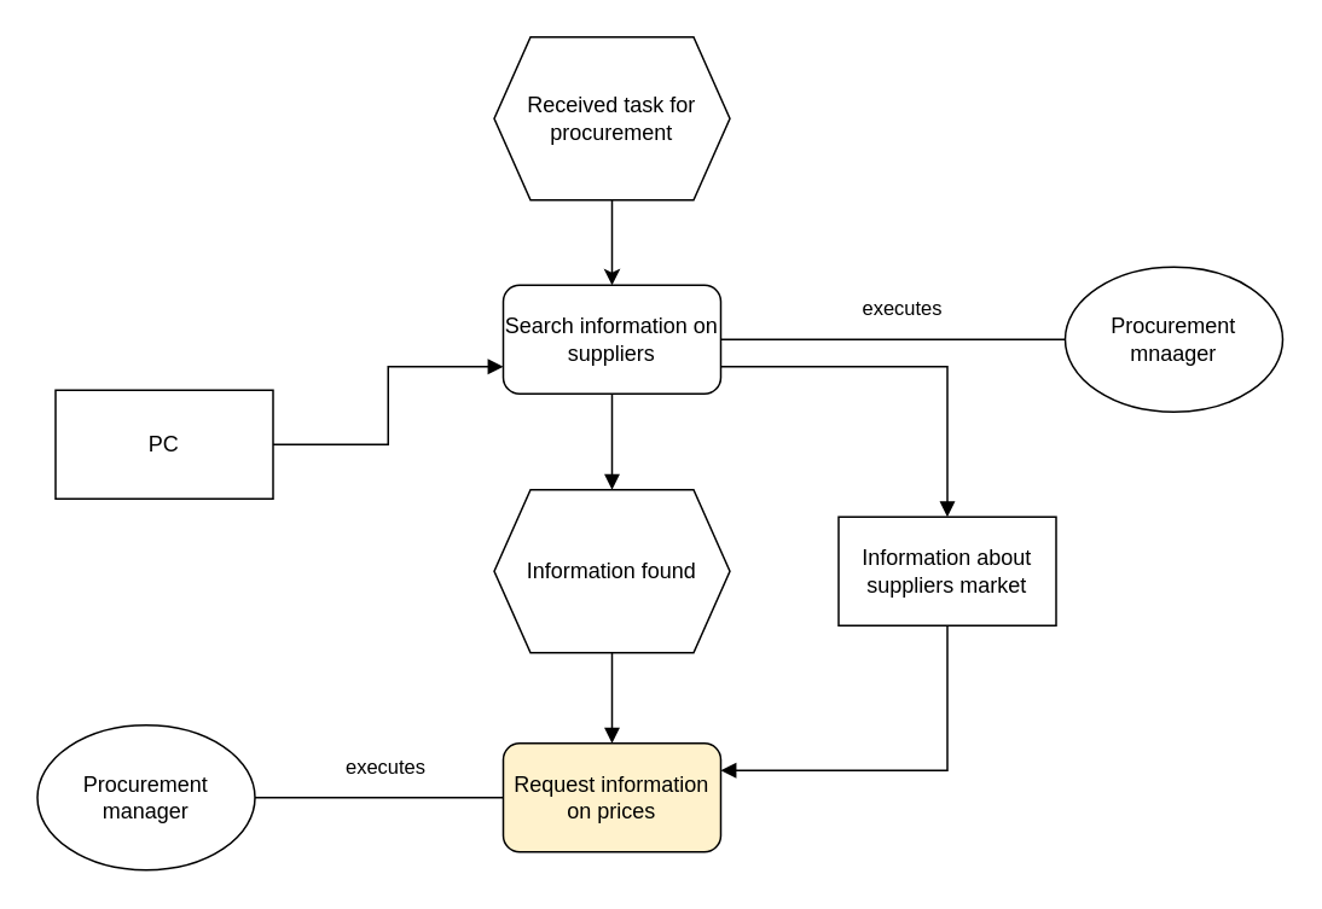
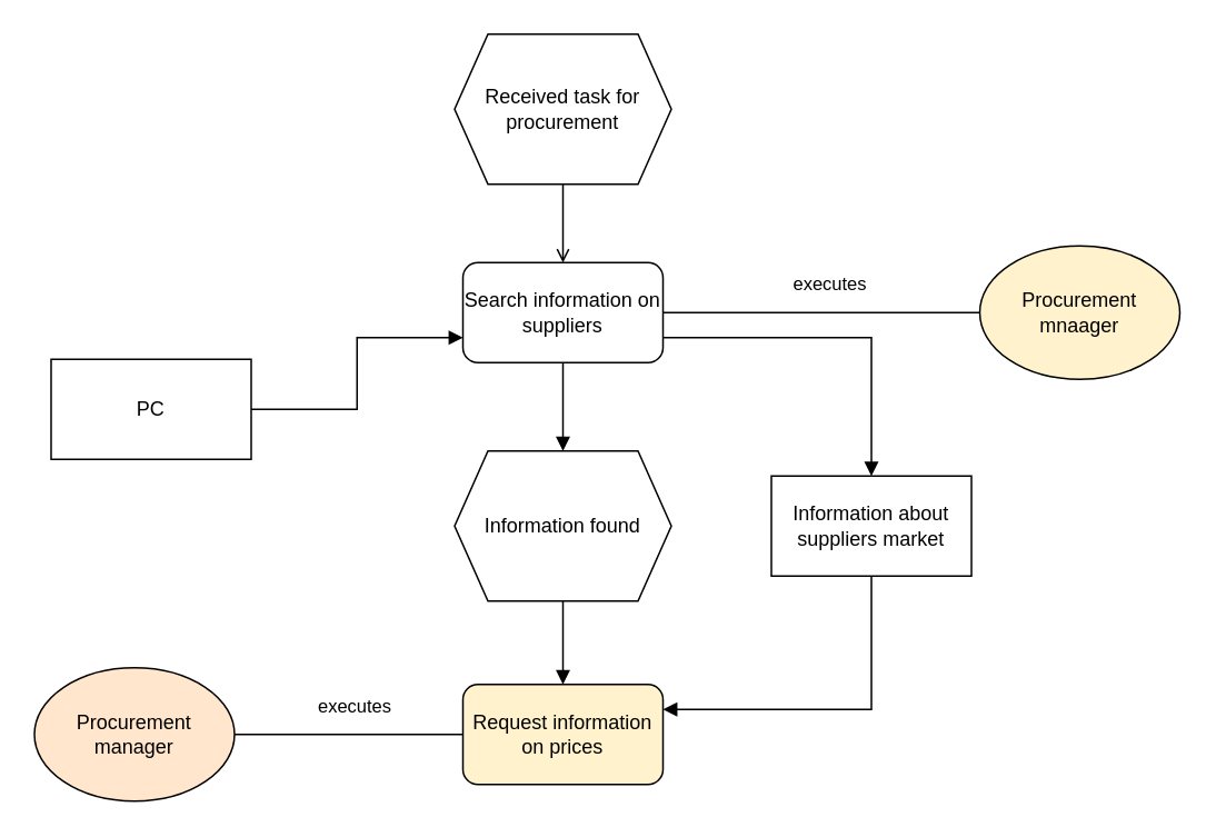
  <mxCell id="0" />
  <mxCell id="1" parent="0" />
- <mxCell id="2" style="edgeStyle=orthogonalEdgeStyle;rounded=0;orthogonalLoop=1;jettySize=auto;html=1;exitX=0.5;exitY=1;exitDx=0;exitDy=0;entryX=0.5;entryY=0;entryDx=0;entryDy=0;" parent="1" source="3" target="7" edge="1"><mxGeometry relative="1" as="geometry" /></mxCell>
+ <mxCell id="2" style="edgeStyle=orthogonalEdgeStyle;rounded=0;orthogonalLoop=1;jettySize=auto;html=1;exitX=0.5;exitY=1;exitDx=0;exitDy=0;entryX=0.5;entryY=0;entryDx=0;entryDy=0;endArrow=open;" parent="1" source="3" target="7" edge="1"><mxGeometry relative="1" as="geometry" /></mxCell>
  <mxCell id="3" value="Received task for procurement" style="shape=hexagon;perimeter=hexagonPerimeter2;whiteSpace=wrap;html=1;fixedSize=1;spacingRight=4;spacingLeft=4;spacing=2;" parent="1" vertex="1"><mxGeometry x="272" y="20" width="130" height="90" as="geometry" /></mxCell>
  <mxCell id="4" value="executes" style="edgeStyle=orthogonalEdgeStyle;rounded=0;orthogonalLoop=1;jettySize=auto;html=1;exitX=1;exitY=0.5;exitDx=0;exitDy=0;entryX=0;entryY=0.5;entryDx=0;entryDy=0;endArrow=none;endFill=0;" parent="1" source="7" target="10" edge="1"><mxGeometry x="0.053" y="17" relative="1" as="geometry"><mxPoint as="offset" /></mxGeometry></mxCell>
  <mxCell id="5" style="edgeStyle=orthogonalEdgeStyle;rounded=0;orthogonalLoop=1;jettySize=auto;html=1;exitX=0.5;exitY=1;exitDx=0;exitDy=0;entryX=0.5;entryY=0;entryDx=0;entryDy=0;endArrow=block;endFill=1;" parent="1" source="7" target="12" edge="1"><mxGeometry relative="1" as="geometry" /></mxCell>
  <mxCell id="6" style="edgeStyle=orthogonalEdgeStyle;rounded=0;orthogonalLoop=1;jettySize=auto;html=1;exitX=1;exitY=0.75;exitDx=0;exitDy=0;entryX=0.5;entryY=0;entryDx=0;entryDy=0;endArrow=block;endFill=1;" parent="1" source="7" target="14" edge="1"><mxGeometry relative="1" as="geometry" /></mxCell>
  <mxCell id="7" value="Search information on suppliers" style="rounded=1;whiteSpace=wrap;html=1;" parent="1" vertex="1"><mxGeometry x="277" y="157" width="120" height="60" as="geometry" /></mxCell>
  <mxCell id="8" style="edgeStyle=orthogonalEdgeStyle;rounded=0;orthogonalLoop=1;jettySize=auto;html=1;exitX=1;exitY=0.5;exitDx=0;exitDy=0;entryX=0;entryY=0.75;entryDx=0;entryDy=0;endArrow=block;endFill=1;" parent="1" source="9" target="7" edge="1"><mxGeometry relative="1" as="geometry" /></mxCell>
  <mxCell id="9" value="PC" style="rounded=0;whiteSpace=wrap;html=1;" parent="1" vertex="1"><mxGeometry x="30" y="215" width="120" height="60" as="geometry" /></mxCell>
- <mxCell id="10" value="Procurement mnaager" style="ellipse;whiteSpace=wrap;html=1;" parent="1" vertex="1"><mxGeometry x="587" y="147" width="120" height="80" as="geometry" /></mxCell>
+ <mxCell id="10" value="Procurement mnaager" style="ellipse;whiteSpace=wrap;html=1;fillColor=#fff2cc;" parent="1" vertex="1"><mxGeometry x="587" y="147" width="120" height="80" as="geometry" /></mxCell>
  <mxCell id="11" style="edgeStyle=orthogonalEdgeStyle;rounded=0;orthogonalLoop=1;jettySize=auto;html=1;exitX=0.5;exitY=1;exitDx=0;exitDy=0;entryX=0.5;entryY=0;entryDx=0;entryDy=0;endArrow=block;endFill=1;" parent="1" source="12" target="15" edge="1"><mxGeometry relative="1" as="geometry" /></mxCell>
  <mxCell id="12" value="Information found" style="shape=hexagon;perimeter=hexagonPerimeter2;whiteSpace=wrap;html=1;fixedSize=1;spacingLeft=3;spacingRight=3;" parent="1" vertex="1"><mxGeometry x="272" y="270" width="130" height="90" as="geometry" /></mxCell>
  <mxCell id="13" style="edgeStyle=orthogonalEdgeStyle;rounded=0;orthogonalLoop=1;jettySize=auto;html=1;exitX=0.5;exitY=1;exitDx=0;exitDy=0;entryX=1;entryY=0.25;entryDx=0;entryDy=0;endArrow=block;endFill=1;" parent="1" source="14" target="15" edge="1"><mxGeometry relative="1" as="geometry" /></mxCell>
  <mxCell id="14" value="Information about suppliers market" style="rounded=0;whiteSpace=wrap;html=1;" parent="1" vertex="1"><mxGeometry x="462" y="285" width="120" height="60" as="geometry" /></mxCell>
  <mxCell id="15" value="Request information on prices" style="rounded=1;whiteSpace=wrap;html=1;fillColor=#fff2cc;" parent="1" vertex="1"><mxGeometry x="277" y="410" width="120" height="60" as="geometry" /></mxCell>
- <mxCell id="16" value="Procurement manager" style="ellipse;whiteSpace=wrap;html=1;" parent="1" vertex="1"><mxGeometry x="20" y="400" width="120" height="80" as="geometry" /></mxCell>
+ <mxCell id="16" value="Procurement manager" style="ellipse;whiteSpace=wrap;html=1;fillColor=#ffe6cc;" parent="1" vertex="1"><mxGeometry x="20" y="400" width="120" height="80" as="geometry" /></mxCell>
  <mxCell id="17" value="executes" style="edgeStyle=orthogonalEdgeStyle;rounded=0;orthogonalLoop=1;jettySize=auto;html=1;exitX=1;exitY=0.5;exitDx=0;exitDy=0;entryX=0;entryY=0.5;entryDx=0;entryDy=0;endArrow=none;endFill=0;" parent="1" source="16" target="15" edge="1"><mxGeometry x="0.053" y="17" relative="1" as="geometry"><mxPoint x="407" y="197" as="sourcePoint" /><mxPoint x="597" y="197" as="targetPoint" /><mxPoint as="offset" /></mxGeometry></mxCell>
